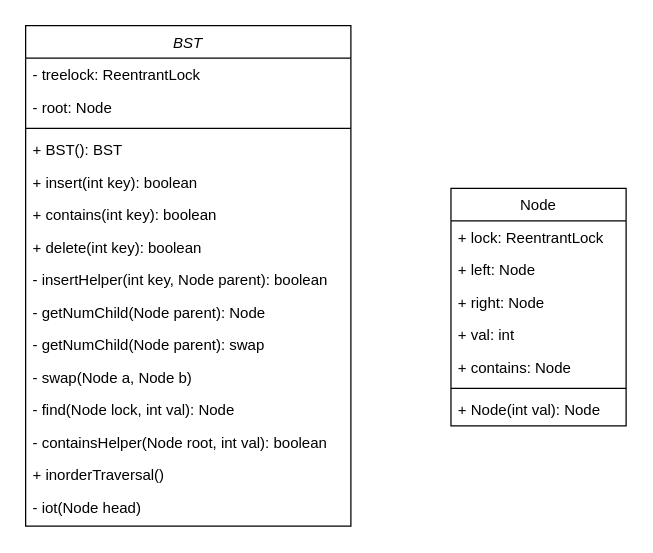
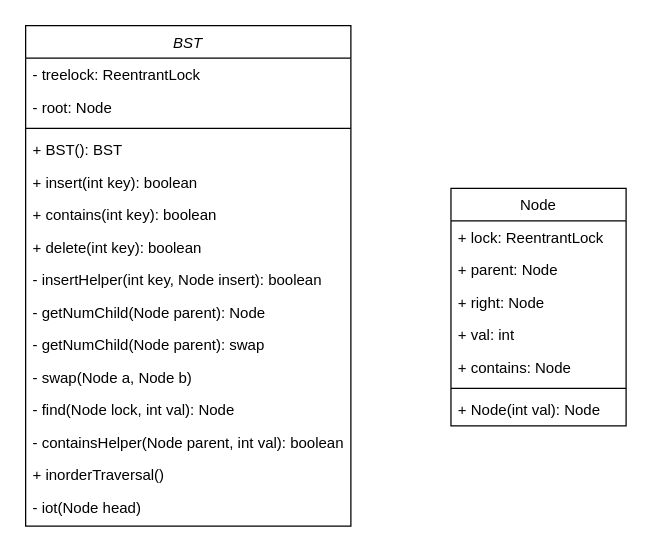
  <mxCell id="0" />
  <mxCell id="1" parent="0" />
  <mxCell id="2" value="BST" style="swimlane;fontStyle=2;align=center;verticalAlign=top;childLayout=stackLayout;horizontal=1;startSize=26;horizontalStack=0;resizeParent=1;resizeLast=0;collapsible=1;marginBottom=0;rounded=0;shadow=0;strokeWidth=1;" vertex="1" parent="1"><mxGeometry x="20" y="20" width="260" height="400" as="geometry"><mxRectangle x="230" y="140" width="160" height="26" as="alternateBounds" /></mxGeometry></mxCell>
  <mxCell id="3" value="- treelock: ReentrantLock" style="text;align=left;verticalAlign=top;spacingLeft=4;spacingRight=4;overflow=hidden;rotatable=0;points=[[0,0.5],[1,0.5]];portConstraint=eastwest;" vertex="1" parent="2"><mxGeometry y="26" width="260" height="26" as="geometry" /></mxCell>
  <mxCell id="4" value="- root: Node" style="text;align=left;verticalAlign=top;spacingLeft=4;spacingRight=4;overflow=hidden;rotatable=0;points=[[0,0.5],[1,0.5]];portConstraint=eastwest;rounded=0;shadow=0;html=0;" vertex="1" parent="2"><mxGeometry y="52" width="260" height="26" as="geometry" /></mxCell>
  <mxCell id="5" value="" style="line;html=1;strokeWidth=1;align=left;verticalAlign=middle;spacingTop=-1;spacingLeft=3;spacingRight=3;rotatable=0;labelPosition=right;points=[];portConstraint=eastwest;" vertex="1" parent="2"><mxGeometry y="78" width="260" height="8" as="geometry" /></mxCell>
  <mxCell id="6" value="+ BST(): BST" style="text;align=left;verticalAlign=top;spacingLeft=4;spacingRight=4;overflow=hidden;rotatable=0;points=[[0,0.5],[1,0.5]];portConstraint=eastwest;rounded=0;shadow=0;html=0;" vertex="1" parent="2"><mxGeometry y="86" width="260" height="26" as="geometry" /></mxCell>
  <mxCell id="7" value="+ insert(int key): boolean" style="text;align=left;verticalAlign=top;spacingLeft=4;spacingRight=4;overflow=hidden;rotatable=0;points=[[0,0.5],[1,0.5]];portConstraint=eastwest;rounded=0;shadow=0;html=0;" vertex="1" parent="2"><mxGeometry y="112" width="260" height="26" as="geometry" /></mxCell>
  <mxCell id="8" value="+ contains(int key): boolean" style="text;align=left;verticalAlign=top;spacingLeft=4;spacingRight=4;overflow=hidden;rotatable=0;points=[[0,0.5],[1,0.5]];portConstraint=eastwest;rounded=0;shadow=0;html=0;" vertex="1" parent="2"><mxGeometry y="138" width="260" height="26" as="geometry" /></mxCell>
  <mxCell id="9" value="+ delete(int key): boolean" style="text;align=left;verticalAlign=top;spacingLeft=4;spacingRight=4;overflow=hidden;rotatable=0;points=[[0,0.5],[1,0.5]];portConstraint=eastwest;rounded=0;shadow=0;html=0;" vertex="1" parent="2"><mxGeometry y="164" width="260" height="26" as="geometry" /></mxCell>
- <mxCell id="10" value="- insertHelper(int key, Node parent): boolean" style="text;align=left;verticalAlign=top;spacingLeft=4;spacingRight=4;overflow=hidden;rotatable=0;points=[[0,0.5],[1,0.5]];portConstraint=eastwest;rounded=0;shadow=0;html=0;" vertex="1" parent="2"><mxGeometry y="190" width="260" height="26" as="geometry" /></mxCell>
+ <mxCell id="10" value="- insertHelper(int key, Node insert): boolean" style="text;align=left;verticalAlign=top;spacingLeft=4;spacingRight=4;overflow=hidden;rotatable=0;points=[[0,0.5],[1,0.5]];portConstraint=eastwest;rounded=0;shadow=0;html=0;" vertex="1" parent="2"><mxGeometry y="190" width="260" height="26" as="geometry" /></mxCell>
  <mxCell id="11" value="- getNumChild(Node parent): Node" style="text;align=left;verticalAlign=top;spacingLeft=4;spacingRight=4;overflow=hidden;rotatable=0;points=[[0,0.5],[1,0.5]];portConstraint=eastwest;rounded=0;shadow=0;html=0;" vertex="1" parent="2"><mxGeometry y="216" width="260" height="26" as="geometry" /></mxCell>
  <mxCell id="12" value="- getNumChild(Node parent): swap" style="text;align=left;verticalAlign=top;spacingLeft=4;spacingRight=4;overflow=hidden;rotatable=0;points=[[0,0.5],[1,0.5]];portConstraint=eastwest;rounded=0;shadow=0;html=0;" vertex="1" parent="2"><mxGeometry y="242" width="260" height="26" as="geometry" /></mxCell>
  <mxCell id="13" value="- swap(Node a, Node b)" style="text;align=left;verticalAlign=top;spacingLeft=4;spacingRight=4;overflow=hidden;rotatable=0;points=[[0,0.5],[1,0.5]];portConstraint=eastwest;rounded=0;shadow=0;html=0;" vertex="1" parent="2"><mxGeometry y="268" width="260" height="26" as="geometry" /></mxCell>
  <mxCell id="14" value="- find(Node lock, int val): Node" style="text;align=left;verticalAlign=top;spacingLeft=4;spacingRight=4;overflow=hidden;rotatable=0;points=[[0,0.5],[1,0.5]];portConstraint=eastwest;rounded=0;shadow=0;html=0;" vertex="1" parent="2"><mxGeometry y="294" width="260" height="26" as="geometry" /></mxCell>
- <mxCell id="15" value="- containsHelper(Node root, int val): boolean" style="text;align=left;verticalAlign=top;spacingLeft=4;spacingRight=4;overflow=hidden;rotatable=0;points=[[0,0.5],[1,0.5]];portConstraint=eastwest;rounded=0;shadow=0;html=0;" vertex="1" parent="2"><mxGeometry y="320" width="260" height="26" as="geometry" /></mxCell>
+ <mxCell id="15" value="- containsHelper(Node parent, int val): boolean" style="text;align=left;verticalAlign=top;spacingLeft=4;spacingRight=4;overflow=hidden;rotatable=0;points=[[0,0.5],[1,0.5]];portConstraint=eastwest;rounded=0;shadow=0;html=0;" vertex="1" parent="2"><mxGeometry y="320" width="260" height="26" as="geometry" /></mxCell>
  <mxCell id="16" value="+ inorderTraversal()" style="text;align=left;verticalAlign=top;spacingLeft=4;spacingRight=4;overflow=hidden;rotatable=0;points=[[0,0.5],[1,0.5]];portConstraint=eastwest;rounded=0;shadow=0;html=0;" vertex="1" parent="2"><mxGeometry y="346" width="260" height="26" as="geometry" /></mxCell>
  <mxCell id="17" value="- iot(Node head)" style="text;align=left;verticalAlign=top;spacingLeft=4;spacingRight=4;overflow=hidden;rotatable=0;points=[[0,0.5],[1,0.5]];portConstraint=eastwest;rounded=0;shadow=0;html=0;" vertex="1" parent="2"><mxGeometry y="372" width="260" height="28" as="geometry" /></mxCell>
  <mxCell id="18" value="Node" style="swimlane;fontStyle=0;childLayout=stackLayout;horizontal=1;startSize=26;fillColor=none;horizontalStack=0;resizeParent=1;resizeParentMax=0;resizeLast=0;collapsible=1;marginBottom=0;" vertex="1" parent="1"><mxGeometry x="360" y="150" width="140" height="190" as="geometry" /></mxCell>
  <mxCell id="19" value="+ lock: ReentrantLock" style="text;strokeColor=none;fillColor=none;align=left;verticalAlign=top;spacingLeft=4;spacingRight=4;overflow=hidden;rotatable=0;points=[[0,0.5],[1,0.5]];portConstraint=eastwest;" vertex="1" parent="18"><mxGeometry y="26" width="140" height="26" as="geometry" /></mxCell>
- <mxCell id="20" value="+ left: Node" style="text;strokeColor=none;fillColor=none;align=left;verticalAlign=top;spacingLeft=4;spacingRight=4;overflow=hidden;rotatable=0;points=[[0,0.5],[1,0.5]];portConstraint=eastwest;" vertex="1" parent="18"><mxGeometry y="52" width="140" height="26" as="geometry" /></mxCell>
+ <mxCell id="20" value="+ parent: Node" style="text;strokeColor=none;fillColor=none;align=left;verticalAlign=top;spacingLeft=4;spacingRight=4;overflow=hidden;rotatable=0;points=[[0,0.5],[1,0.5]];portConstraint=eastwest;" vertex="1" parent="18"><mxGeometry y="52" width="140" height="26" as="geometry" /></mxCell>
  <mxCell id="21" value="+ right: Node" style="text;strokeColor=none;fillColor=none;align=left;verticalAlign=top;spacingLeft=4;spacingRight=4;overflow=hidden;rotatable=0;points=[[0,0.5],[1,0.5]];portConstraint=eastwest;" vertex="1" parent="18"><mxGeometry y="78" width="140" height="26" as="geometry" /></mxCell>
  <mxCell id="22" value="+ val: int" style="text;strokeColor=none;fillColor=none;align=left;verticalAlign=top;spacingLeft=4;spacingRight=4;overflow=hidden;rotatable=0;points=[[0,0.5],[1,0.5]];portConstraint=eastwest;" vertex="1" parent="18"><mxGeometry y="104" width="140" height="26" as="geometry" /></mxCell>
  <mxCell id="23" value="+ contains: Node" style="text;strokeColor=none;fillColor=none;align=left;verticalAlign=top;spacingLeft=4;spacingRight=4;overflow=hidden;rotatable=0;points=[[0,0.5],[1,0.5]];portConstraint=eastwest;" vertex="1" parent="18"><mxGeometry y="130" width="140" height="26" as="geometry" /></mxCell>
  <mxCell id="24" value="" style="line;html=1;strokeWidth=1;align=left;verticalAlign=middle;spacingTop=-1;spacingLeft=3;spacingRight=3;rotatable=0;labelPosition=right;points=[];portConstraint=eastwest;" vertex="1" parent="18"><mxGeometry y="156" width="140" height="8" as="geometry" /></mxCell>
  <mxCell id="25" value="+ Node(int val): Node" style="text;strokeColor=none;fillColor=none;align=left;verticalAlign=top;spacingLeft=4;spacingRight=4;overflow=hidden;rotatable=0;points=[[0,0.5],[1,0.5]];portConstraint=eastwest;" vertex="1" parent="18"><mxGeometry y="164" width="140" height="26" as="geometry" /></mxCell>
